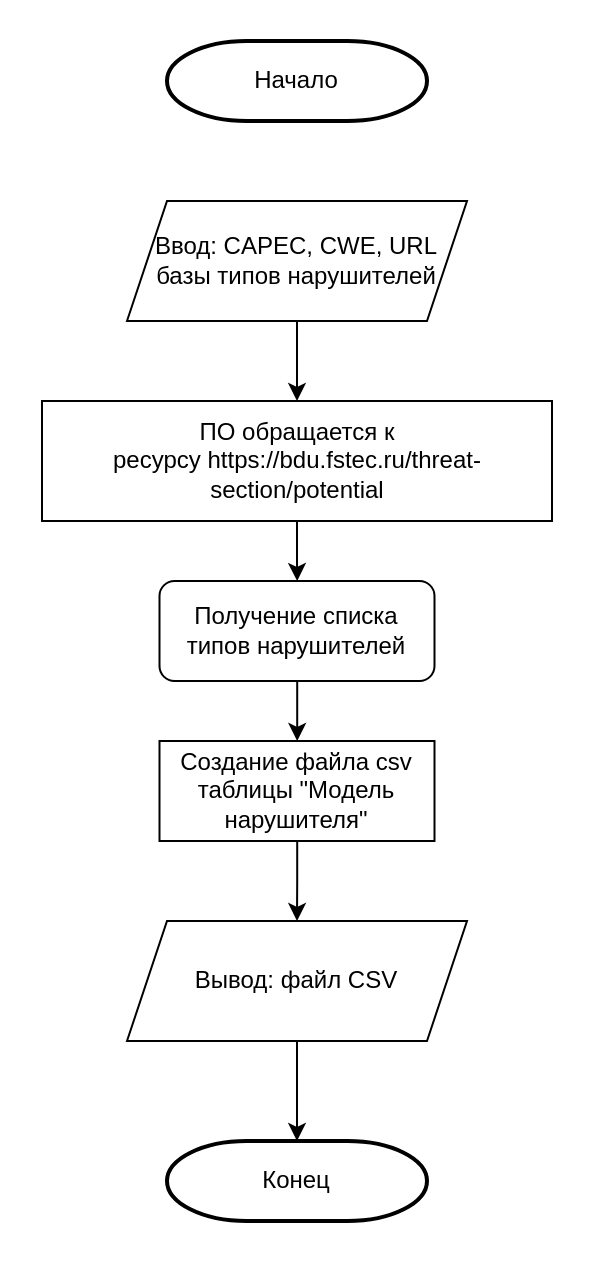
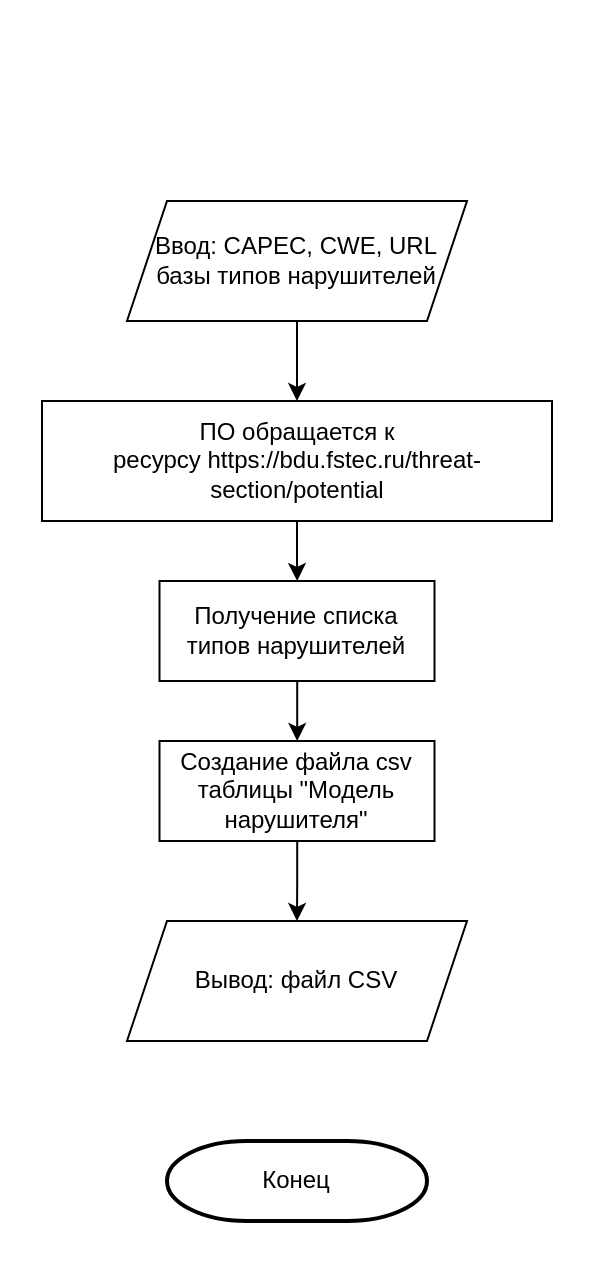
  <mxCell id="0" />
  <mxCell id="1" parent="0" />
- <mxCell id="2" value="Начало" style="strokeWidth=2;html=1;shape=mxgraph.flowchart.terminator;whiteSpace=wrap;" parent="1" vertex="1"><mxGeometry x="83" y="20" width="130" height="40" as="geometry" /></mxCell>
  <mxCell id="3" value="Конец" style="strokeWidth=2;html=1;shape=mxgraph.flowchart.terminator;whiteSpace=wrap;" parent="1" vertex="1"><mxGeometry x="83" y="570" width="130" height="40" as="geometry" /></mxCell>
  <mxCell id="4" value="" style="edgeStyle=orthogonalEdgeStyle;rounded=0;orthogonalLoop=1;jettySize=auto;html=1;" parent="1" source="5" target="7" edge="1"><mxGeometry relative="1" as="geometry" /></mxCell>
  <mxCell id="5" value="Ввод: CAPEC, CWE, URL базы типов нарушителей" style="shape=parallelogram;perimeter=parallelogramPerimeter;whiteSpace=wrap;html=1;fixedSize=1;" parent="1" vertex="1"><mxGeometry x="63" y="100" width="170" height="60" as="geometry" /></mxCell>
  <mxCell id="6" value="" style="edgeStyle=orthogonalEdgeStyle;rounded=0;orthogonalLoop=1;jettySize=auto;html=1;" edge="1" parent="1" source="7" target="13"><mxGeometry relative="1" as="geometry" /></mxCell>
  <mxCell id="7" value="ПО обращается к ресурсу&amp;nbsp;&lt;span style=&quot;background-color: initial;&quot;&gt;https://bdu.fstec.ru/&lt;/span&gt;&lt;span style=&quot;background-color: initial;&quot;&gt;threat-section/potential&lt;/span&gt;" style="rounded=0;whiteSpace=wrap;html=1;" parent="1" vertex="1"><mxGeometry x="20.5" y="200" width="255" height="60" as="geometry" /></mxCell>
  <mxCell id="8" value="" style="edgeStyle=orthogonalEdgeStyle;rounded=0;orthogonalLoop=1;jettySize=auto;html=1;" edge="1" parent="1" source="9" target="11"><mxGeometry relative="1" as="geometry" /></mxCell>
  <mxCell id="9" value="Создание файла csv таблицы &quot;Модель нарушителя&quot;" style="rounded=0;whiteSpace=wrap;html=1;" parent="1" vertex="1"><mxGeometry x="79.25" y="370" width="137.5" height="50" as="geometry" /></mxCell>
- <mxCell id="10" value="" style="edgeStyle=orthogonalEdgeStyle;rounded=0;orthogonalLoop=1;jettySize=auto;html=1;" edge="1" parent="1" source="11" target="3"><mxGeometry relative="1" as="geometry" /></mxCell>
  <mxCell id="11" value="Вывод: файл CSV" style="shape=parallelogram;perimeter=parallelogramPerimeter;whiteSpace=wrap;html=1;fixedSize=1;" parent="1" vertex="1"><mxGeometry x="63" y="460" width="170" height="60" as="geometry" /></mxCell>
  <mxCell id="12" value="" style="edgeStyle=orthogonalEdgeStyle;rounded=0;orthogonalLoop=1;jettySize=auto;html=1;" edge="1" parent="1" source="13" target="9"><mxGeometry relative="1" as="geometry" /></mxCell>
- <mxCell id="13" value="Получение списка типов нарушителей" style="whiteSpace=wrap;html=1;rounded=1;" parent="1" vertex="1"><mxGeometry x="79.25" y="290" width="137.5" height="50" as="geometry" /></mxCell>
+ <mxCell id="13" value="Получение списка типов нарушителей" style="rounded=0;whiteSpace=wrap;html=1;" parent="1" vertex="1"><mxGeometry x="79.25" y="290" width="137.5" height="50" as="geometry" /></mxCell>
